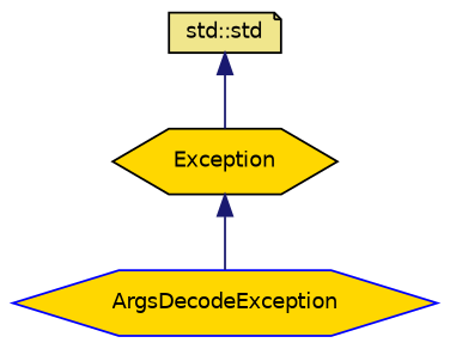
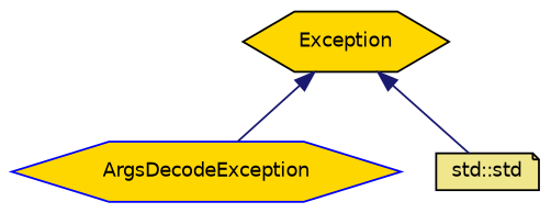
  digraph {
    node [color=black fillcolor=gold fontname=Helvetica fontsize=10 shape=hexagon style=filled]
    edge [color=midnightblue dir=back fontname=Helvetica fontsize=10 labelfontname=Helvetica labelfontsize=10 style=solid]
    n1 [color=blue fontcolor=black height=0.2 label=ArgsDecodeException width=0.4]
    n2 [height=0.2 label=Exception width=0.4]
    n3 [fillcolor=khaki height=0.2 label="std::std" shape=note width=0.4]
    n2 -> n1
-   n3 -> n2
+   n2 -> n3
  }
